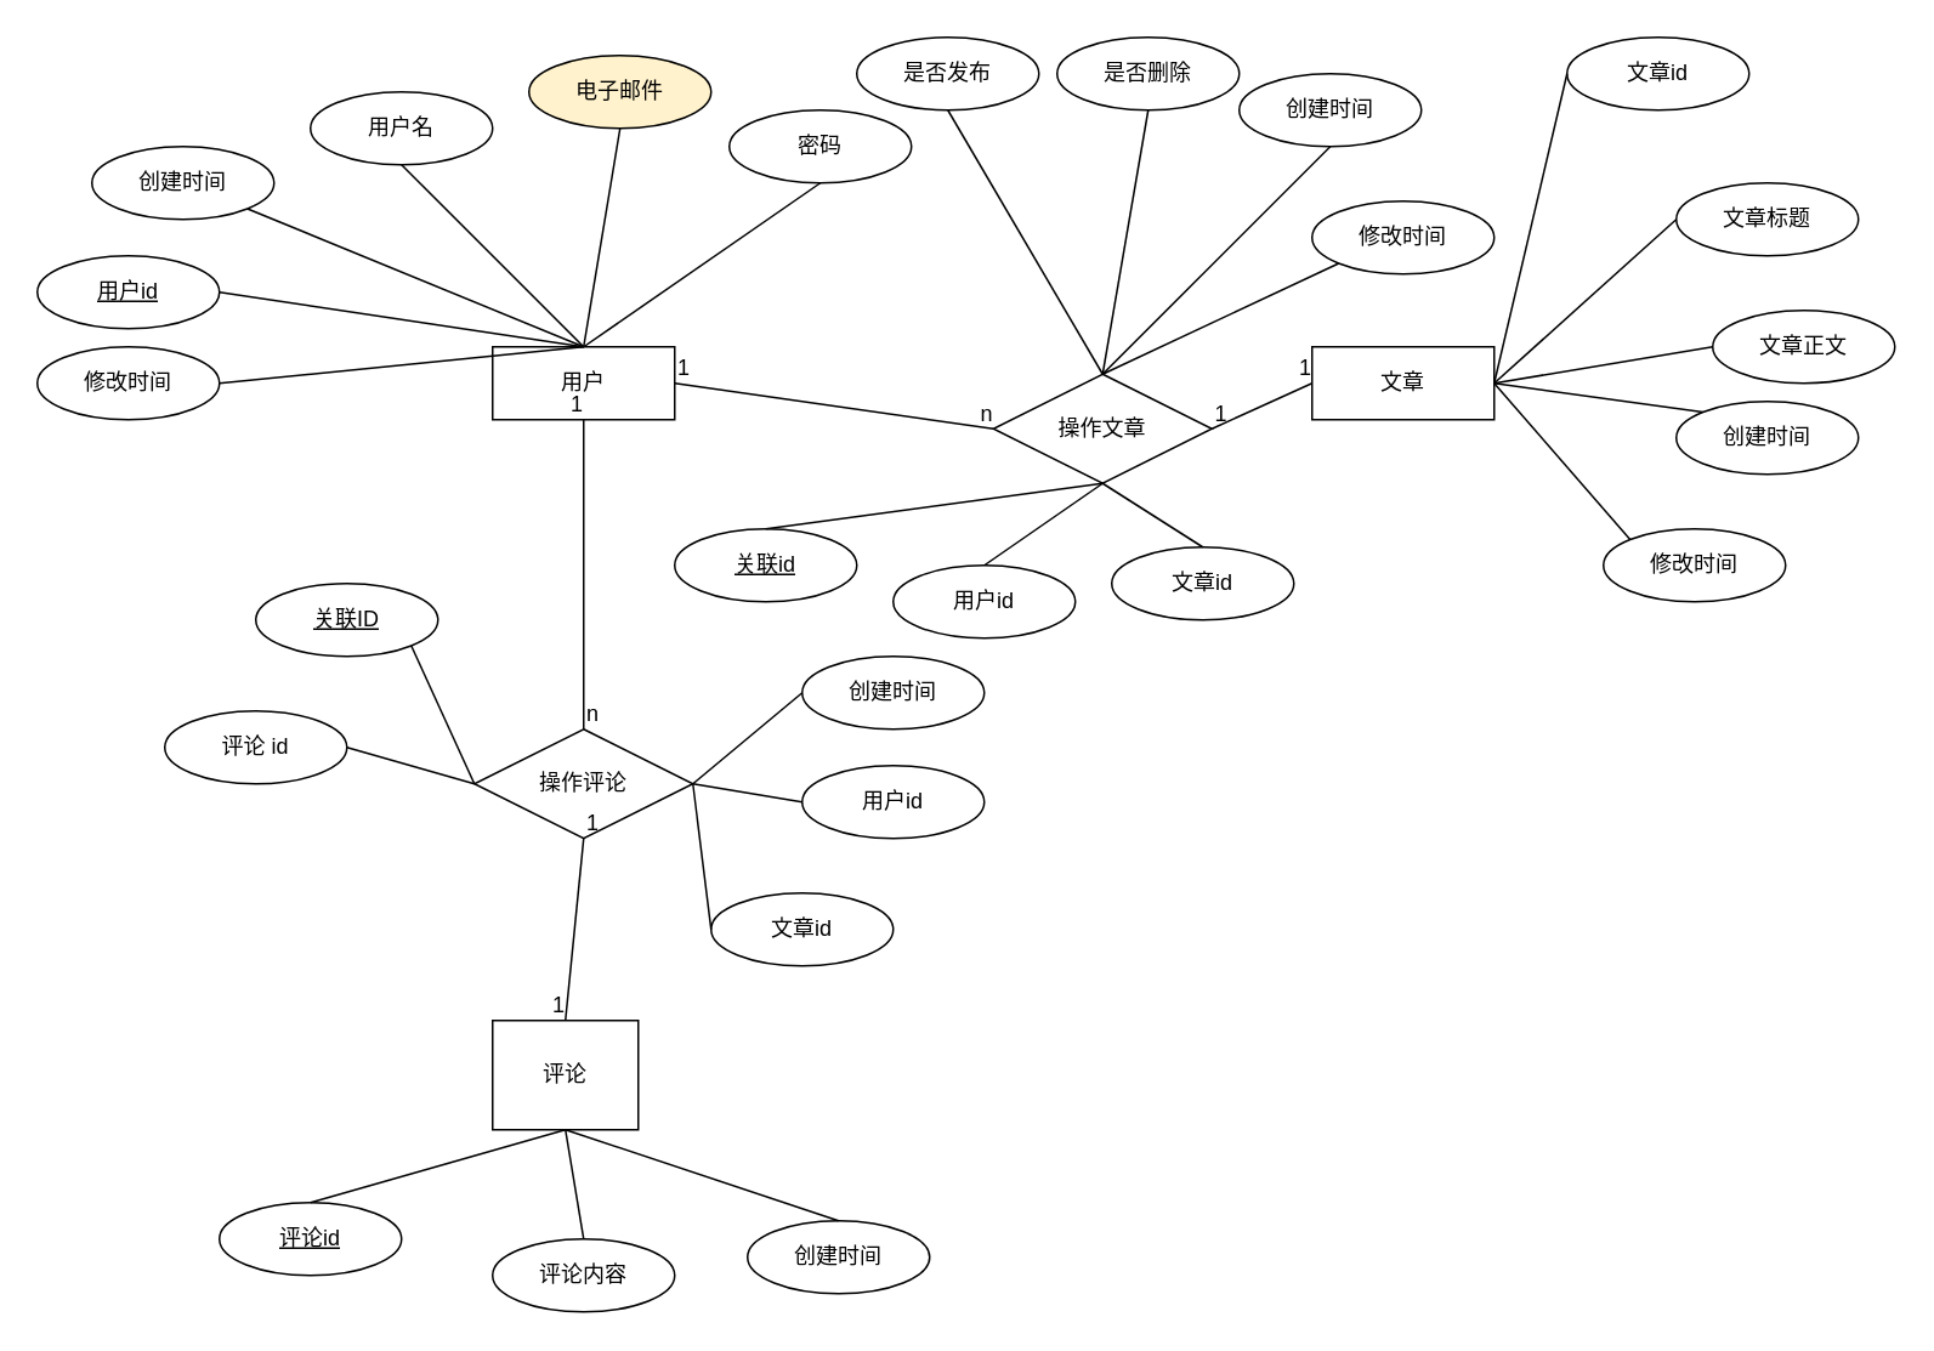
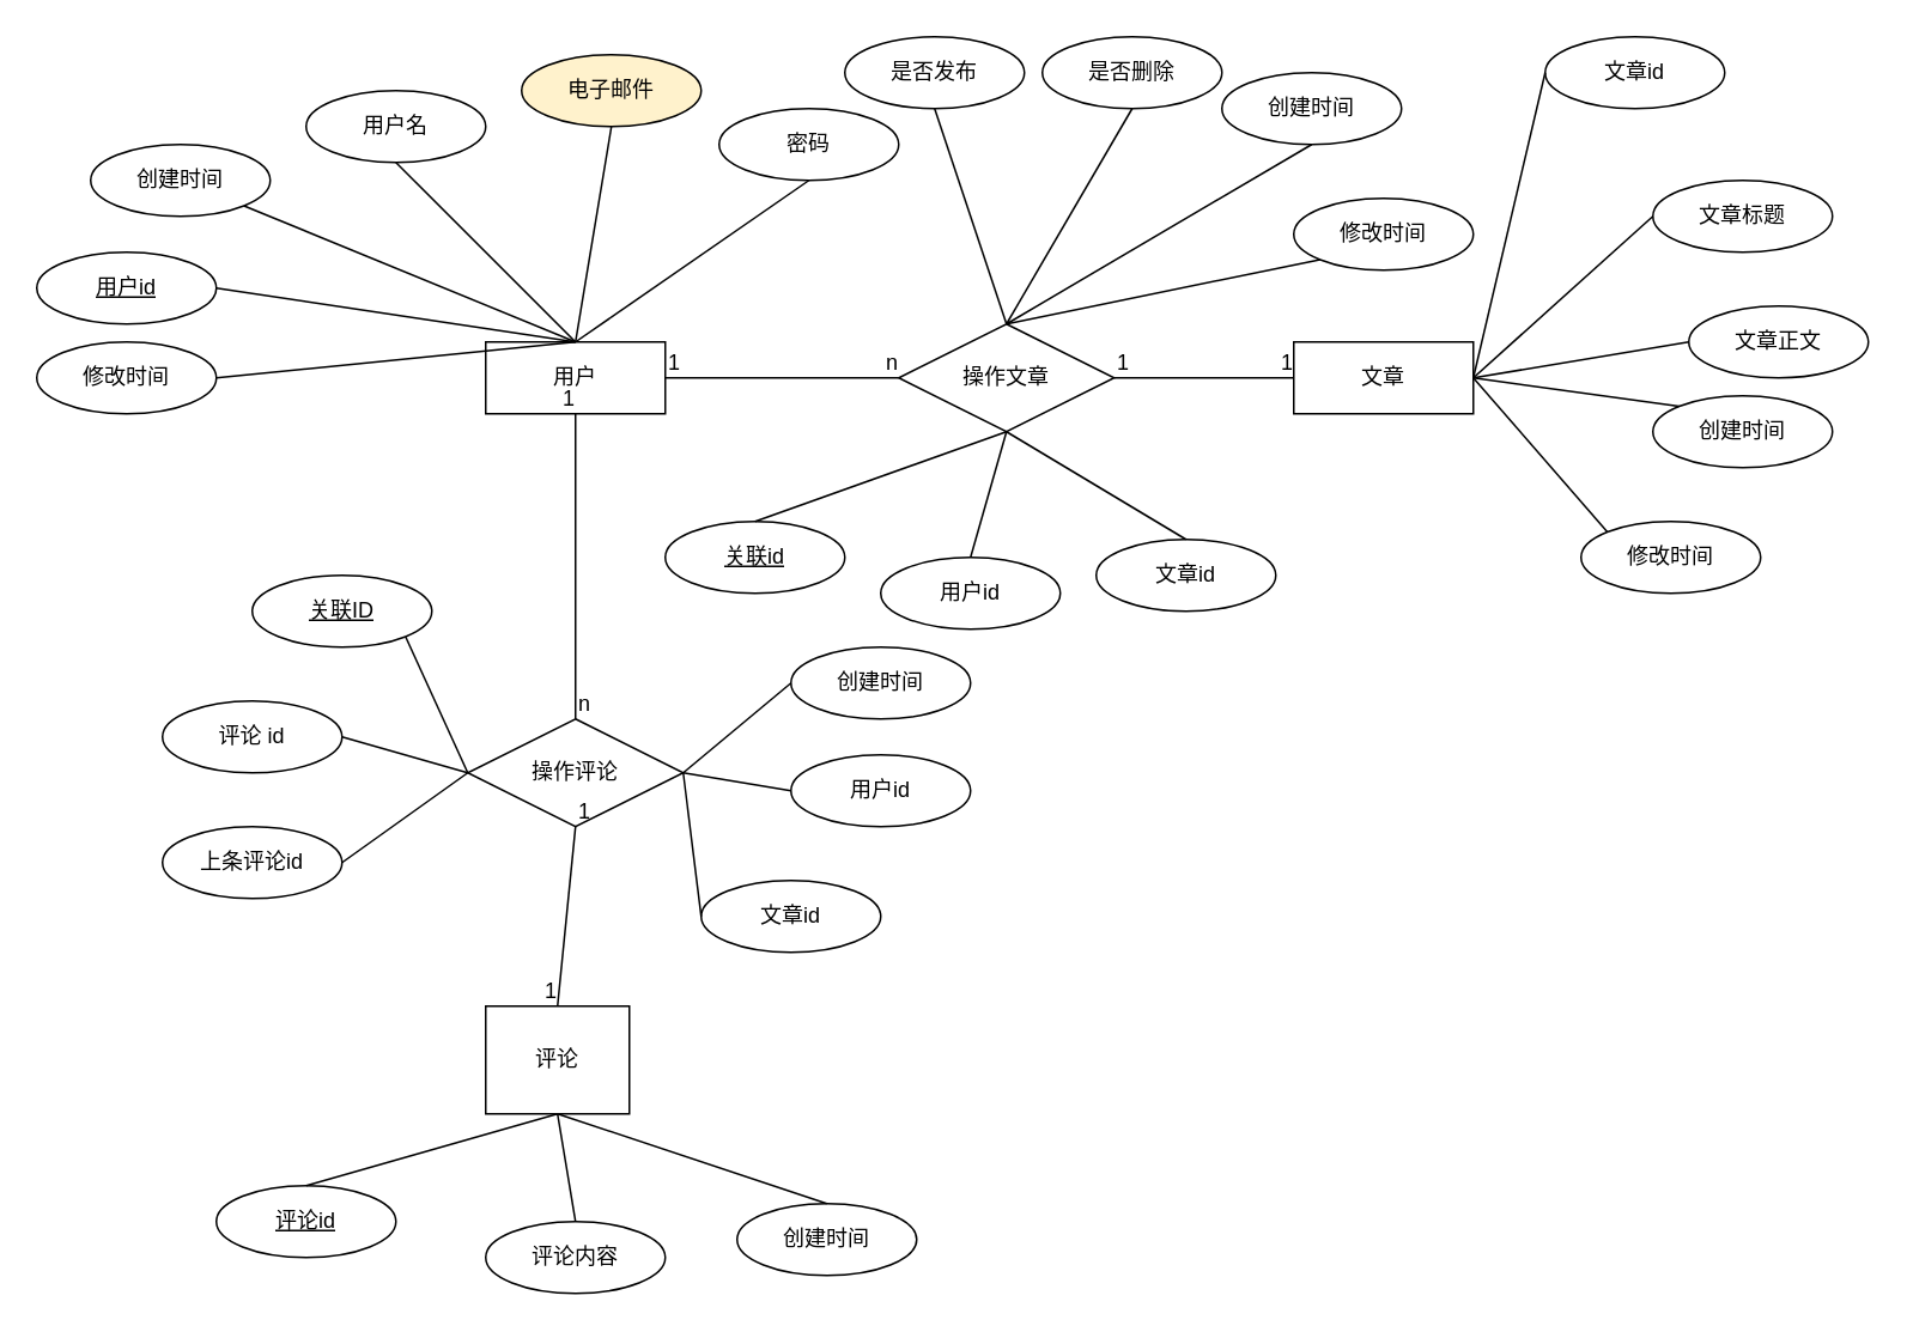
  <mxCell id="0" />
  <mxCell id="1" parent="0" />
- <mxCell id="2" value="操作文章" style="shape=rhombus;perimeter=rhombusPerimeter;whiteSpace=wrap;html=1;align=center;" vertex="1" parent="1"><mxGeometry x="545" y="205" width="120" height="60" as="geometry" /></mxCell>
+ <mxCell id="2" value="操作文章" style="shape=rhombus;perimeter=rhombusPerimeter;whiteSpace=wrap;html=1;align=center;" vertex="1" parent="1"><mxGeometry x="500" y="180" width="120" height="60" as="geometry" /></mxCell>
  <mxCell id="3" value="用户名" style="ellipse;whiteSpace=wrap;html=1;align=center;" vertex="1" parent="1"><mxGeometry x="170" y="50" width="100" height="40" as="geometry" /></mxCell>
  <mxCell id="4" value="用户" style="whiteSpace=wrap;html=1;align=center;" vertex="1" parent="1"><mxGeometry x="270" y="190" width="100" height="40" as="geometry" /></mxCell>
  <mxCell id="5" value="评论" style="whiteSpace=wrap;html=1;align=center;" vertex="1" parent="1"><mxGeometry x="270" y="560" width="80" height="60" as="geometry" /></mxCell>
  <mxCell id="6" value="文章" style="whiteSpace=wrap;html=1;align=center;" vertex="1" parent="1"><mxGeometry x="720" y="190" width="100" height="40" as="geometry" /></mxCell>
  <mxCell id="7" value="" style="endArrow=none;html=1;rounded=0;exitX=1;exitY=0.5;exitDx=0;exitDy=0;entryX=0;entryY=0.5;entryDx=0;entryDy=0;" edge="1" parent="1" source="4" target="2"><mxGeometry relative="1" as="geometry"><mxPoint x="390" y="260" as="sourcePoint" /><mxPoint x="550" y="260" as="targetPoint" /></mxGeometry></mxCell>
  <mxCell id="8" value="1" style="resizable=0;html=1;align=left;verticalAlign=bottom;" connectable="0" vertex="1" parent="7"><mxGeometry x="-1" relative="1" as="geometry" /></mxCell>
  <mxCell id="9" value="n" style="resizable=0;html=1;align=right;verticalAlign=bottom;" connectable="0" vertex="1" parent="7"><mxGeometry x="1" relative="1" as="geometry" /></mxCell>
  <mxCell id="10" value="" style="endArrow=none;html=1;rounded=0;exitX=1;exitY=0.5;exitDx=0;exitDy=0;entryX=0;entryY=0.5;entryDx=0;entryDy=0;" edge="1" parent="1" source="2" target="6"><mxGeometry relative="1" as="geometry"><mxPoint x="560" y="280" as="sourcePoint" /><mxPoint x="720" y="280" as="targetPoint" /></mxGeometry></mxCell>
  <mxCell id="11" value="1" style="resizable=0;html=1;align=left;verticalAlign=bottom;" connectable="0" vertex="1" parent="10"><mxGeometry x="-1" relative="1" as="geometry" /></mxCell>
  <mxCell id="12" value="1" style="resizable=0;html=1;align=right;verticalAlign=bottom;" connectable="0" vertex="1" parent="10"><mxGeometry x="1" relative="1" as="geometry" /></mxCell>
  <mxCell id="13" value="电子邮件" style="ellipse;whiteSpace=wrap;html=1;align=center;fillColor=#fff2cc;" vertex="1" parent="1"><mxGeometry x="290" y="30" width="100" height="40" as="geometry" /></mxCell>
  <mxCell id="14" value="密码" style="ellipse;whiteSpace=wrap;html=1;align=center;" vertex="1" parent="1"><mxGeometry x="400" y="60" width="100" height="40" as="geometry" /></mxCell>
  <mxCell id="15" value="" style="endArrow=none;html=1;rounded=0;exitX=0.5;exitY=1;exitDx=0;exitDy=0;entryX=0.5;entryY=0;entryDx=0;entryDy=0;" edge="1" parent="1" source="3" target="4"><mxGeometry relative="1" as="geometry"><mxPoint x="320" y="190" as="sourcePoint" /><mxPoint x="300" y="180" as="targetPoint" /></mxGeometry></mxCell>
  <mxCell id="16" value="" style="endArrow=none;html=1;rounded=0;entryX=0.5;entryY=1;entryDx=0;entryDy=0;" edge="1" parent="1" target="13"><mxGeometry relative="1" as="geometry"><mxPoint x="320" y="190" as="sourcePoint" /><mxPoint x="480" y="190" as="targetPoint" /></mxGeometry></mxCell>
  <mxCell id="17" value="" style="endArrow=none;html=1;rounded=0;entryX=0.5;entryY=1;entryDx=0;entryDy=0;" edge="1" parent="1" target="14"><mxGeometry relative="1" as="geometry"><mxPoint x="320" y="190" as="sourcePoint" /><mxPoint x="480" y="80" as="targetPoint" /></mxGeometry></mxCell>
  <mxCell id="18" value="操作评论" style="shape=rhombus;perimeter=rhombusPerimeter;whiteSpace=wrap;html=1;align=center;" vertex="1" parent="1"><mxGeometry x="260" y="400" width="120" height="60" as="geometry" /></mxCell>
  <mxCell id="19" value="" style="endArrow=none;html=1;rounded=0;exitX=0.5;exitY=0;exitDx=0;exitDy=0;entryX=0.5;entryY=1;entryDx=0;entryDy=0;" edge="1" parent="1" source="18" target="4"><mxGeometry relative="1" as="geometry"><mxPoint x="320" y="190" as="sourcePoint" /><mxPoint x="480" y="190" as="targetPoint" /></mxGeometry></mxCell>
  <mxCell id="20" value="n" style="resizable=0;html=1;align=left;verticalAlign=bottom;" connectable="0" vertex="1" parent="19"><mxGeometry x="-1" relative="1" as="geometry" /></mxCell>
  <mxCell id="21" value="1" style="resizable=0;html=1;align=right;verticalAlign=bottom;" connectable="0" vertex="1" parent="19"><mxGeometry x="1" relative="1" as="geometry" /></mxCell>
  <mxCell id="22" value="" style="endArrow=none;html=1;rounded=0;exitX=0.5;exitY=1;exitDx=0;exitDy=0;entryX=0.5;entryY=0;entryDx=0;entryDy=0;" edge="1" parent="1" source="18" target="5"><mxGeometry relative="1" as="geometry"><mxPoint x="320" y="190" as="sourcePoint" /><mxPoint x="480" y="190" as="targetPoint" /></mxGeometry></mxCell>
  <mxCell id="23" value="1" style="resizable=0;html=1;align=left;verticalAlign=bottom;" connectable="0" vertex="1" parent="22"><mxGeometry x="-1" relative="1" as="geometry" /></mxCell>
  <mxCell id="24" value="1" style="resizable=0;html=1;align=right;verticalAlign=bottom;" connectable="0" vertex="1" parent="22"><mxGeometry x="1" relative="1" as="geometry" /></mxCell>
  <mxCell id="25" value="创建时间" style="ellipse;whiteSpace=wrap;html=1;align=center;" vertex="1" parent="1"><mxGeometry x="50" y="80" width="100" height="40" as="geometry" /></mxCell>
  <mxCell id="26" value="用户id" style="ellipse;whiteSpace=wrap;html=1;align=center;fontStyle=4" vertex="1" parent="1"><mxGeometry x="20" y="140" width="100" height="40" as="geometry" /></mxCell>
  <mxCell id="27" value="" style="endArrow=none;html=1;rounded=0;entryX=1;entryY=0.5;entryDx=0;entryDy=0;" edge="1" parent="1" target="26"><mxGeometry relative="1" as="geometry"><mxPoint x="320" y="190" as="sourcePoint" /><mxPoint x="480" y="190" as="targetPoint" /></mxGeometry></mxCell>
  <mxCell id="28" value="" style="endArrow=none;html=1;rounded=0;entryX=1;entryY=1;entryDx=0;entryDy=0;" edge="1" parent="1" target="25"><mxGeometry relative="1" as="geometry"><mxPoint x="320" y="190" as="sourcePoint" /><mxPoint x="480" y="190" as="targetPoint" /></mxGeometry></mxCell>
  <mxCell id="29" value="修改时间" style="ellipse;whiteSpace=wrap;html=1;align=center;fontStyle=0;" vertex="1" parent="1"><mxGeometry x="20" y="190" width="100" height="40" as="geometry" /></mxCell>
  <mxCell id="30" value="" style="endArrow=none;html=1;rounded=0;entryX=1;entryY=0.5;entryDx=0;entryDy=0;" edge="1" parent="1" target="29"><mxGeometry relative="1" as="geometry"><mxPoint x="320" y="190" as="sourcePoint" /><mxPoint x="560" y="260" as="targetPoint" /></mxGeometry></mxCell>
  <mxCell id="31" value="关联id" style="ellipse;whiteSpace=wrap;html=1;align=center;fontStyle=4" vertex="1" parent="1"><mxGeometry x="370" y="290" width="100" height="40" as="geometry" /></mxCell>
  <mxCell id="32" value="文章id" style="ellipse;whiteSpace=wrap;html=1;align=center;" vertex="1" parent="1"><mxGeometry x="610" y="300" width="100" height="40" as="geometry" /></mxCell>
  <mxCell id="33" value="用户id" style="ellipse;whiteSpace=wrap;html=1;align=center;" vertex="1" parent="1"><mxGeometry x="490" y="310" width="100" height="40" as="geometry" /></mxCell>
  <mxCell id="34" value="" style="endArrow=none;html=1;rounded=0;exitX=0.5;exitY=1;exitDx=0;exitDy=0;entryX=0.5;entryY=0;entryDx=0;entryDy=0;" edge="1" parent="1" source="2" target="31"><mxGeometry relative="1" as="geometry"><mxPoint x="400" y="250" as="sourcePoint" /><mxPoint x="560" y="250" as="targetPoint" /></mxGeometry></mxCell>
  <mxCell id="35" value="" style="endArrow=none;html=1;rounded=0;exitX=0.5;exitY=1;exitDx=0;exitDy=0;entryX=0.5;entryY=0;entryDx=0;entryDy=0;" edge="1" parent="1" source="2" target="33"><mxGeometry relative="1" as="geometry"><mxPoint x="400" y="250" as="sourcePoint" /><mxPoint x="570" y="340" as="targetPoint" /></mxGeometry></mxCell>
  <mxCell id="36" value="" style="endArrow=none;html=1;rounded=0;exitX=0.5;exitY=1;exitDx=0;exitDy=0;entryX=0.5;entryY=0;entryDx=0;entryDy=0;" edge="1" parent="1" source="2" target="32"><mxGeometry relative="1" as="geometry"><mxPoint x="400" y="250" as="sourcePoint" /><mxPoint x="560" y="250" as="targetPoint" /></mxGeometry></mxCell>
  <mxCell id="37" value="创建时间" style="ellipse;whiteSpace=wrap;html=1;align=center;" vertex="1" parent="1"><mxGeometry x="680" y="40" width="100" height="40" as="geometry" /></mxCell>
  <mxCell id="38" value="" style="endArrow=none;html=1;rounded=0;exitX=0.5;exitY=1;exitDx=0;exitDy=0;entryX=0.5;entryY=0;entryDx=0;entryDy=0;" edge="1" parent="1" source="42" target="2"><mxGeometry relative="1" as="geometry"><mxPoint x="500" y="50" as="sourcePoint" /><mxPoint x="560" y="250" as="targetPoint" /></mxGeometry></mxCell>
  <mxCell id="39" value="" style="endArrow=none;html=1;rounded=0;exitX=0.5;exitY=0;exitDx=0;exitDy=0;entryX=0.5;entryY=1;entryDx=0;entryDy=0;" edge="1" parent="1" source="2" target="37"><mxGeometry relative="1" as="geometry"><mxPoint x="400" y="250" as="sourcePoint" /><mxPoint x="560" y="250" as="targetPoint" /></mxGeometry></mxCell>
  <mxCell id="40" value="是否删除" style="ellipse;whiteSpace=wrap;html=1;align=center;" vertex="1" parent="1"><mxGeometry x="580" y="20" width="100" height="40" as="geometry" /></mxCell>
  <mxCell id="41" value="" style="endArrow=none;html=1;rounded=0;exitX=0.5;exitY=0;exitDx=0;exitDy=0;entryX=0.5;entryY=1;entryDx=0;entryDy=0;" edge="1" parent="1" source="2" target="40"><mxGeometry relative="1" as="geometry"><mxPoint x="400" y="250" as="sourcePoint" /><mxPoint x="560" y="250" as="targetPoint" /></mxGeometry></mxCell>
  <mxCell id="42" value="是否发布" style="ellipse;whiteSpace=wrap;html=1;align=center;" vertex="1" parent="1"><mxGeometry x="470" y="20" width="100" height="40" as="geometry" /></mxCell>
  <mxCell id="43" value="修改时间" style="ellipse;whiteSpace=wrap;html=1;align=center;" vertex="1" parent="1"><mxGeometry x="720" y="110" width="100" height="40" as="geometry" /></mxCell>
  <mxCell id="44" value="" style="endArrow=none;html=1;rounded=0;exitX=0.5;exitY=0;exitDx=0;exitDy=0;entryX=0;entryY=1;entryDx=0;entryDy=0;" edge="1" parent="1" source="2" target="43"><mxGeometry relative="1" as="geometry"><mxPoint x="400" y="250" as="sourcePoint" /><mxPoint x="560" y="250" as="targetPoint" /></mxGeometry></mxCell>
  <mxCell id="45" value="文章正文" style="ellipse;whiteSpace=wrap;html=1;align=center;" vertex="1" parent="1"><mxGeometry x="940" y="170" width="100" height="40" as="geometry" /></mxCell>
  <mxCell id="46" value="文章标题" style="ellipse;whiteSpace=wrap;html=1;align=center;" vertex="1" parent="1"><mxGeometry x="920" y="100" width="100" height="40" as="geometry" /></mxCell>
  <mxCell id="47" value="创建时间" style="ellipse;whiteSpace=wrap;html=1;align=center;" vertex="1" parent="1"><mxGeometry x="920" y="220" width="100" height="40" as="geometry" /></mxCell>
  <mxCell id="48" value="修改时间" style="ellipse;whiteSpace=wrap;html=1;align=center;" vertex="1" parent="1"><mxGeometry x="880" y="290" width="100" height="40" as="geometry" /></mxCell>
  <mxCell id="49" value="" style="endArrow=none;html=1;rounded=0;exitX=1;exitY=0.5;exitDx=0;exitDy=0;entryX=0;entryY=0;entryDx=0;entryDy=0;" edge="1" parent="1" source="6" target="48"><mxGeometry relative="1" as="geometry"><mxPoint x="460" y="320" as="sourcePoint" /><mxPoint x="620" y="320" as="targetPoint" /></mxGeometry></mxCell>
  <mxCell id="50" value="" style="endArrow=none;html=1;rounded=0;exitX=1;exitY=0.5;exitDx=0;exitDy=0;entryX=0;entryY=0;entryDx=0;entryDy=0;" edge="1" parent="1" source="6" target="47"><mxGeometry relative="1" as="geometry"><mxPoint x="460" y="320" as="sourcePoint" /><mxPoint x="620" y="320" as="targetPoint" /></mxGeometry></mxCell>
  <mxCell id="51" value="" style="endArrow=none;html=1;rounded=0;exitX=1;exitY=0.5;exitDx=0;exitDy=0;entryX=0;entryY=0.5;entryDx=0;entryDy=0;" edge="1" parent="1" source="6" target="45"><mxGeometry relative="1" as="geometry"><mxPoint x="820" y="210" as="sourcePoint" /><mxPoint x="620" y="320" as="targetPoint" /></mxGeometry></mxCell>
  <mxCell id="52" value="" style="endArrow=none;html=1;rounded=0;exitX=1;exitY=0.5;exitDx=0;exitDy=0;entryX=0;entryY=0.5;entryDx=0;entryDy=0;" edge="1" parent="1" source="6" target="46"><mxGeometry relative="1" as="geometry"><mxPoint x="460" y="320" as="sourcePoint" /><mxPoint x="620" y="320" as="targetPoint" /></mxGeometry></mxCell>
  <mxCell id="53" value="文章id" style="ellipse;whiteSpace=wrap;html=1;align=center;" vertex="1" parent="1"><mxGeometry x="860" y="20" width="100" height="40" as="geometry" /></mxCell>
  <mxCell id="54" value="" style="endArrow=none;html=1;rounded=0;exitX=1;exitY=0.5;exitDx=0;exitDy=0;entryX=0;entryY=0.5;entryDx=0;entryDy=0;" edge="1" parent="1" source="6" target="53"><mxGeometry relative="1" as="geometry"><mxPoint x="820" y="210" as="sourcePoint" /><mxPoint x="620" y="320" as="targetPoint" /></mxGeometry></mxCell>
  <mxCell id="55" value="关联ID" style="ellipse;whiteSpace=wrap;html=1;align=center;fontStyle=4" vertex="1" parent="1"><mxGeometry x="140" y="320" width="100" height="40" as="geometry" /></mxCell>
  <mxCell id="56" value="创建时间" style="ellipse;whiteSpace=wrap;html=1;align=center;" vertex="1" parent="1"><mxGeometry x="440" y="360" width="100" height="40" as="geometry" /></mxCell>
  <mxCell id="57" value="文章id" style="ellipse;whiteSpace=wrap;html=1;align=center;" vertex="1" parent="1"><mxGeometry x="390" y="490" width="100" height="40" as="geometry" /></mxCell>
+ <mxCell id="58" value="上条评论id" style="ellipse;whiteSpace=wrap;html=1;align=center;" vertex="1" parent="1"><mxGeometry x="90" y="460" width="100" height="40" as="geometry" /></mxCell>
  <mxCell id="59" value="评论 id" style="ellipse;whiteSpace=wrap;html=1;align=center;" vertex="1" parent="1"><mxGeometry x="90" y="390" width="100" height="40" as="geometry" /></mxCell>
  <mxCell id="60" value="" style="endArrow=none;html=1;rounded=0;exitX=0;exitY=0.5;exitDx=0;exitDy=0;entryX=1;entryY=1;entryDx=0;entryDy=0;" edge="1" parent="1" source="18" target="55"><mxGeometry relative="1" as="geometry"><mxPoint x="460" y="340" as="sourcePoint" /><mxPoint x="620" y="340" as="targetPoint" /></mxGeometry></mxCell>
  <mxCell id="61" value="" style="endArrow=none;html=1;rounded=0;exitX=0;exitY=0.5;exitDx=0;exitDy=0;entryX=1;entryY=0.5;entryDx=0;entryDy=0;" edge="1" parent="1" source="18" target="59"><mxGeometry relative="1" as="geometry"><mxPoint x="460" y="340" as="sourcePoint" /><mxPoint x="620" y="340" as="targetPoint" /></mxGeometry></mxCell>
+ <mxCell id="62" value="" style="endArrow=none;html=1;rounded=0;entryX=1;entryY=0.5;entryDx=0;entryDy=0;exitX=0;exitY=0.5;exitDx=0;exitDy=0;" edge="1" parent="1" source="18" target="58"><mxGeometry relative="1" as="geometry"><mxPoint x="260" y="400" as="sourcePoint" /><mxPoint x="620" y="340" as="targetPoint" /></mxGeometry></mxCell>
  <mxCell id="63" value="" style="endArrow=none;html=1;rounded=0;exitX=1;exitY=0.5;exitDx=0;exitDy=0;entryX=0;entryY=0.5;entryDx=0;entryDy=0;" edge="1" parent="1" source="18" target="56"><mxGeometry relative="1" as="geometry"><mxPoint x="460" y="340" as="sourcePoint" /><mxPoint x="620" y="340" as="targetPoint" /></mxGeometry></mxCell>
  <mxCell id="64" value="" style="endArrow=none;html=1;rounded=0;exitX=1;exitY=0.5;exitDx=0;exitDy=0;entryX=0;entryY=0.5;entryDx=0;entryDy=0;" edge="1" parent="1" source="18" target="57"><mxGeometry relative="1" as="geometry"><mxPoint x="460" y="340" as="sourcePoint" /><mxPoint x="620" y="340" as="targetPoint" /></mxGeometry></mxCell>
  <mxCell id="65" value="用户id" style="ellipse;whiteSpace=wrap;html=1;align=center;" vertex="1" parent="1"><mxGeometry x="440" y="420" width="100" height="40" as="geometry" /></mxCell>
  <mxCell id="66" value="" style="endArrow=none;html=1;rounded=0;exitX=1;exitY=0.5;exitDx=0;exitDy=0;entryX=0;entryY=0.5;entryDx=0;entryDy=0;" edge="1" parent="1" source="18" target="65"><mxGeometry relative="1" as="geometry"><mxPoint x="460" y="340" as="sourcePoint" /><mxPoint x="620" y="340" as="targetPoint" /></mxGeometry></mxCell>
  <mxCell id="67" value="评论内容" style="ellipse;whiteSpace=wrap;html=1;align=center;" vertex="1" parent="1"><mxGeometry x="270" y="680" width="100" height="40" as="geometry" /></mxCell>
  <mxCell id="68" value="创建时间" style="ellipse;whiteSpace=wrap;html=1;align=center;" vertex="1" parent="1"><mxGeometry x="410" y="670" width="100" height="40" as="geometry" /></mxCell>
  <mxCell id="69" value="评论id" style="ellipse;whiteSpace=wrap;html=1;align=center;fontStyle=4" vertex="1" parent="1"><mxGeometry x="120" y="660" width="100" height="40" as="geometry" /></mxCell>
  <mxCell id="70" value="" style="endArrow=none;html=1;rounded=0;exitX=0.5;exitY=1;exitDx=0;exitDy=0;entryX=0.5;entryY=0;entryDx=0;entryDy=0;" edge="1" parent="1" source="5" target="69"><mxGeometry relative="1" as="geometry"><mxPoint x="460" y="520" as="sourcePoint" /><mxPoint x="620" y="520" as="targetPoint" /></mxGeometry></mxCell>
  <mxCell id="71" value="" style="endArrow=none;html=1;rounded=0;exitX=0.5;exitY=1;exitDx=0;exitDy=0;entryX=0.5;entryY=0;entryDx=0;entryDy=0;" edge="1" parent="1" source="5" target="67"><mxGeometry relative="1" as="geometry"><mxPoint x="460" y="520" as="sourcePoint" /><mxPoint x="620" y="520" as="targetPoint" /></mxGeometry></mxCell>
  <mxCell id="72" value="" style="endArrow=none;html=1;rounded=0;exitX=0.5;exitY=1;exitDx=0;exitDy=0;entryX=0.5;entryY=0;entryDx=0;entryDy=0;" edge="1" parent="1" source="5" target="68"><mxGeometry relative="1" as="geometry"><mxPoint x="460" y="520" as="sourcePoint" /><mxPoint x="620" y="520" as="targetPoint" /></mxGeometry></mxCell>
